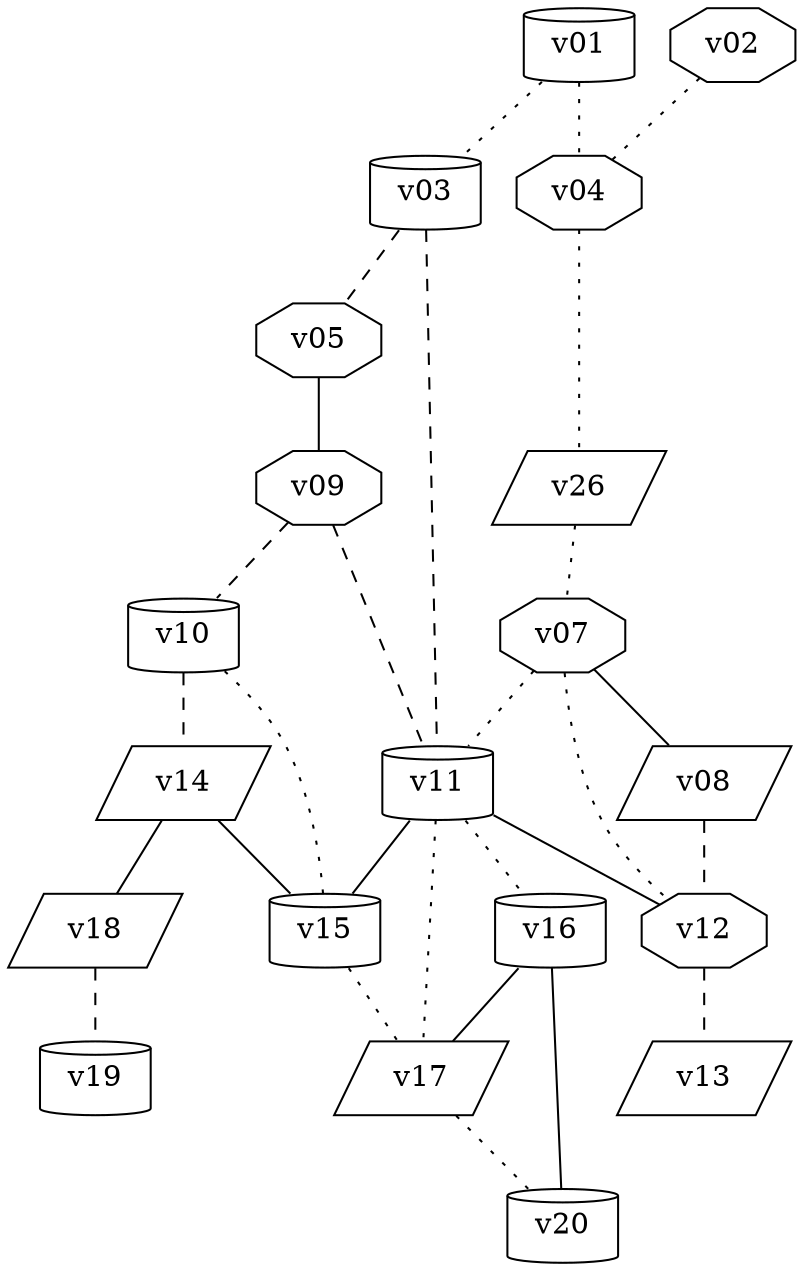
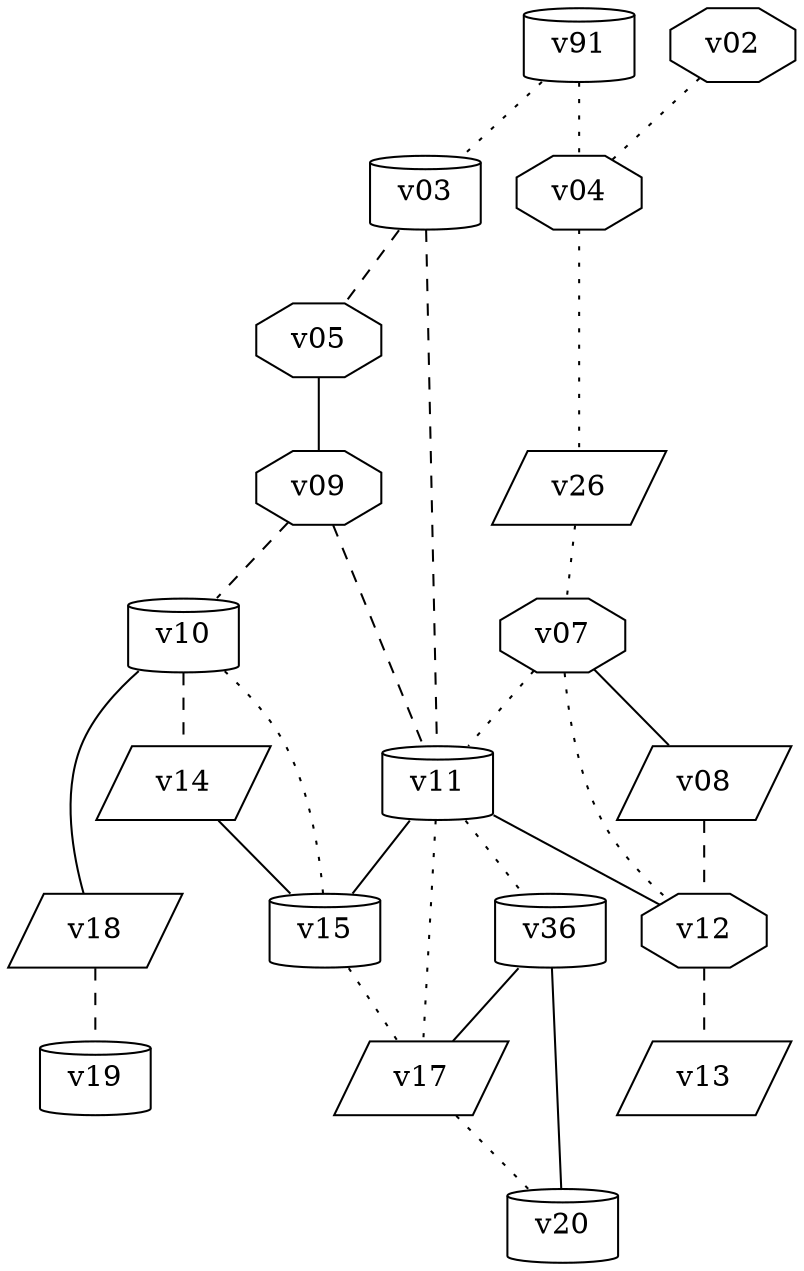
  graph {
    node [shape=cylinder]
    edge [style=dotted weight=130]
-   v01
+   v01 [label=v91]
    v03
    v04 [shape=octagon]
    v05 [shape=octagon]
    v11
    n6 [label=v26 shape=parallelogram]
    v02 [shape=octagon]
    v09 [shape=octagon]
    v10
    v07 [shape=octagon]
    v08 [shape=parallelogram]
    v12 [shape=octagon]
    v15
-   v16
+   v16 [label=v36]
    v17 [shape=parallelogram]
    v13 [shape=parallelogram]
    v14 [shape=parallelogram]
    v18 [shape=parallelogram]
    v20
    v19
    v01 -- v03 [weight=69]
    v01 -- v04 [weight=207]
    v03 -- v05 [style=dashed weight=95]
    v03 -- v11 [style=dashed weight=101]
    v04 -- n6 [weight=16]
    v05 -- v09 [style=solid weight=94]
    v11 -- v12 [style=solid weight=149]
    v11 -- v15 [style=solid weight=202]
    v11 -- v16 [weight=157]
    v11 -- v17 [weight=164]
    n6 -- v07 [weight=54]
    v02 -- v04 [weight=86]
    v09 -- v11 [style=dashed weight=146]
    v09 -- v10 [style=dashed weight=40]
    v10 -- v15 [weight=150]
    v10 -- v14 [style=dashed weight=163]
    v07 -- v11
    v07 -- v08 [style=solid weight=57]
    v07 -- v12 [weight=137]
    v08 -- v12 [style=dashed weight=144]
    v12 -- v13 [style=dashed weight=56]
    v15 -- v17
    v16 -- v17 [style=solid weight=66]
    v16 -- v20 [style=solid weight=75]
    v17 -- v20 [weight=61]
    v14 -- v15 [style=solid weight=70]
-   v14 -- v18 [style=solid weight=53]
+   v10 -- v18 [style=solid weight=53]
    v18 -- v19 [style=dashed weight=31]
  }
